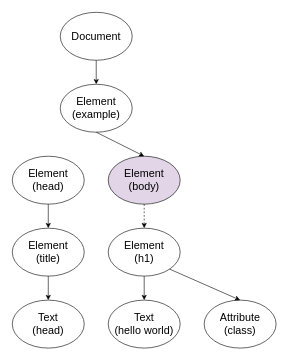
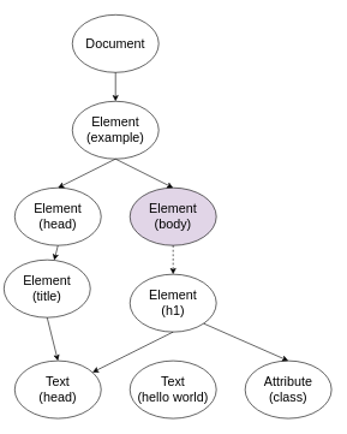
  <mxCell id="0" />
  <mxCell id="1" parent="0" />
  <mxCell id="2" value="&lt;font style=&quot;font-size: 18px;&quot;&gt;Document&lt;/font&gt;" style="ellipse;whiteSpace=wrap;html=1;" vertex="1" parent="1"><mxGeometry x="100" y="20" width="120" height="80" as="geometry" /></mxCell>
  <mxCell id="3" value="&lt;font style=&quot;font-size: 18px;&quot;&gt;Element&lt;br&gt;(example)&lt;br&gt;&lt;/font&gt;" style="ellipse;whiteSpace=wrap;html=1;" vertex="1" parent="1"><mxGeometry x="100" y="140" width="120" height="80" as="geometry" /></mxCell>
  <mxCell id="4" value="&lt;span style=&quot;font-size: 18px;&quot;&gt;Text&lt;br&gt;(head)&lt;br&gt;&lt;/span&gt;" style="ellipse;whiteSpace=wrap;html=1;" vertex="1" parent="1"><mxGeometry x="20" y="500" width="120" height="80" as="geometry" /></mxCell>
  <mxCell id="5" value="&lt;span style=&quot;font-size: 18px;&quot;&gt;Attribute&lt;br&gt;(class)&lt;br&gt;&lt;/span&gt;" style="ellipse;whiteSpace=wrap;html=1;" vertex="1" parent="1"><mxGeometry x="340" y="500" width="120" height="80" as="geometry" /></mxCell>
  <mxCell id="6" value="&lt;font style=&quot;font-size: 18px;&quot;&gt;Element&lt;br&gt;(head)&lt;br&gt;&lt;/font&gt;" style="ellipse;whiteSpace=wrap;html=1;" vertex="1" parent="1"><mxGeometry x="20" y="260" width="120" height="80" as="geometry" /></mxCell>
  <mxCell id="7" value="&lt;font style=&quot;font-size: 18px;&quot;&gt;Element&lt;br&gt;(body)&lt;br&gt;&lt;/font&gt;" style="ellipse;whiteSpace=wrap;html=1;fillColor=#e1d5e7;" vertex="1" parent="1"><mxGeometry x="180" y="260" width="120" height="80" as="geometry" /></mxCell>
- <mxCell id="8" value="&lt;font style=&quot;font-size: 18px;&quot;&gt;Element&lt;br&gt;(title)&lt;br&gt;&lt;/font&gt;" style="ellipse;whiteSpace=wrap;html=1;" vertex="1" parent="1"><mxGeometry x="20" y="380" width="120" height="80" as="geometry" /></mxCell>
+ <mxCell id="8" value="&lt;font style=&quot;font-size: 18px;&quot;&gt;Element&lt;br&gt;(title)&lt;br&gt;&lt;/font&gt;" style="ellipse;whiteSpace=wrap;html=1;" vertex="1" parent="1"><mxGeometry x="5" y="360" width="120" height="80" as="geometry" /></mxCell>
  <mxCell id="9" value="&lt;font style=&quot;font-size: 18px;&quot;&gt;Element&lt;br&gt;(h1)&lt;br&gt;&lt;/font&gt;" style="ellipse;whiteSpace=wrap;html=1;" vertex="1" parent="1"><mxGeometry x="180" y="380" width="120" height="80" as="geometry" /></mxCell>
  <mxCell id="10" value="&lt;span style=&quot;font-size: 18px;&quot;&gt;Text&lt;br&gt;(hello world)&lt;br&gt;&lt;/span&gt;" style="ellipse;whiteSpace=wrap;html=1;" vertex="1" parent="1"><mxGeometry x="180" y="500" width="120" height="80" as="geometry" /></mxCell>
  <mxCell id="11" value="" style="endArrow=classic;html=1;rounded=0;exitX=1;exitY=1;exitDx=0;exitDy=0;entryX=0.5;entryY=0;entryDx=0;entryDy=0;" edge="1" parent="1" source="9" target="5"><mxGeometry width="50" height="50" relative="1" as="geometry"><mxPoint x="-100" y="210" as="sourcePoint" /><mxPoint x="-50" y="160" as="targetPoint" /></mxGeometry></mxCell>
- <mxCell id="12" value="" style="endArrow=classic;html=1;rounded=0;exitX=0.5;exitY=1;exitDx=0;exitDy=0;entryX=0.5;entryY=0;entryDx=0;entryDy=0;" edge="1" parent="1" source="9" target="10"><mxGeometry width="50" height="50" relative="1" as="geometry"><mxPoint x="-90" y="220" as="sourcePoint" /><mxPoint x="-40" y="170" as="targetPoint" /></mxGeometry></mxCell>
+ <mxCell id="12" value="" style="endArrow=classic;html=1;rounded=0;exitX=0.5;exitY=1;exitDx=0;exitDy=0;" edge="1" parent="1" source="9" target="4"><mxGeometry width="50" height="50" relative="1" as="geometry"><mxPoint x="-90" y="220" as="sourcePoint" /><mxPoint x="-40" y="170" as="targetPoint" /></mxGeometry></mxCell>
  <mxCell id="13" value="" style="endArrow=classic;html=1;rounded=0;exitX=0.5;exitY=1;exitDx=0;exitDy=0;entryX=0.5;entryY=0;entryDx=0;entryDy=0;" edge="1" parent="1" source="8" target="4"><mxGeometry width="50" height="50" relative="1" as="geometry"><mxPoint x="-80" y="230" as="sourcePoint" /><mxPoint x="0" y="490" as="targetPoint" /></mxGeometry></mxCell>
  <mxCell id="14" value="" style="endArrow=classic;html=1;rounded=0;exitX=0.5;exitY=1;exitDx=0;exitDy=0;dashed=1;" edge="1" parent="1" source="7" target="9"><mxGeometry width="50" height="50" relative="1" as="geometry"><mxPoint x="-70" y="240" as="sourcePoint" /><mxPoint x="-20" y="190" as="targetPoint" /></mxGeometry></mxCell>
  <mxCell id="15" value="" style="endArrow=classic;html=1;rounded=0;exitX=0.5;exitY=1;exitDx=0;exitDy=0;" edge="1" parent="1" source="6" target="8"><mxGeometry width="50" height="50" relative="1" as="geometry"><mxPoint x="-60" y="250" as="sourcePoint" /><mxPoint x="-10" y="200" as="targetPoint" /></mxGeometry></mxCell>
  <mxCell id="16" value="" style="endArrow=classic;html=1;rounded=0;exitX=0.5;exitY=1;exitDx=0;exitDy=0;entryX=0.5;entryY=0;entryDx=0;entryDy=0;" edge="1" parent="1" source="3" target="7"><mxGeometry width="50" height="50" relative="1" as="geometry"><mxPoint x="-50" y="260" as="sourcePoint" /><mxPoint x="0" y="210" as="targetPoint" /></mxGeometry></mxCell>
+ <mxCell id="17" value="" style="endArrow=classic;html=1;rounded=0;exitX=0.5;exitY=1;exitDx=0;exitDy=0;entryX=0.5;entryY=0;entryDx=0;entryDy=0;" edge="1" parent="1" source="3" target="6"><mxGeometry width="50" height="50" relative="1" as="geometry"><mxPoint x="-40" y="270" as="sourcePoint" /><mxPoint x="10" y="220" as="targetPoint" /></mxGeometry></mxCell>
  <mxCell id="18" value="" style="endArrow=classic;html=1;rounded=0;exitX=0.5;exitY=1;exitDx=0;exitDy=0;entryX=0.5;entryY=0;entryDx=0;entryDy=0;" edge="1" parent="1" source="2" target="3"><mxGeometry width="50" height="50" relative="1" as="geometry"><mxPoint x="-30" y="280" as="sourcePoint" /><mxPoint x="20" y="230" as="targetPoint" /></mxGeometry></mxCell>
